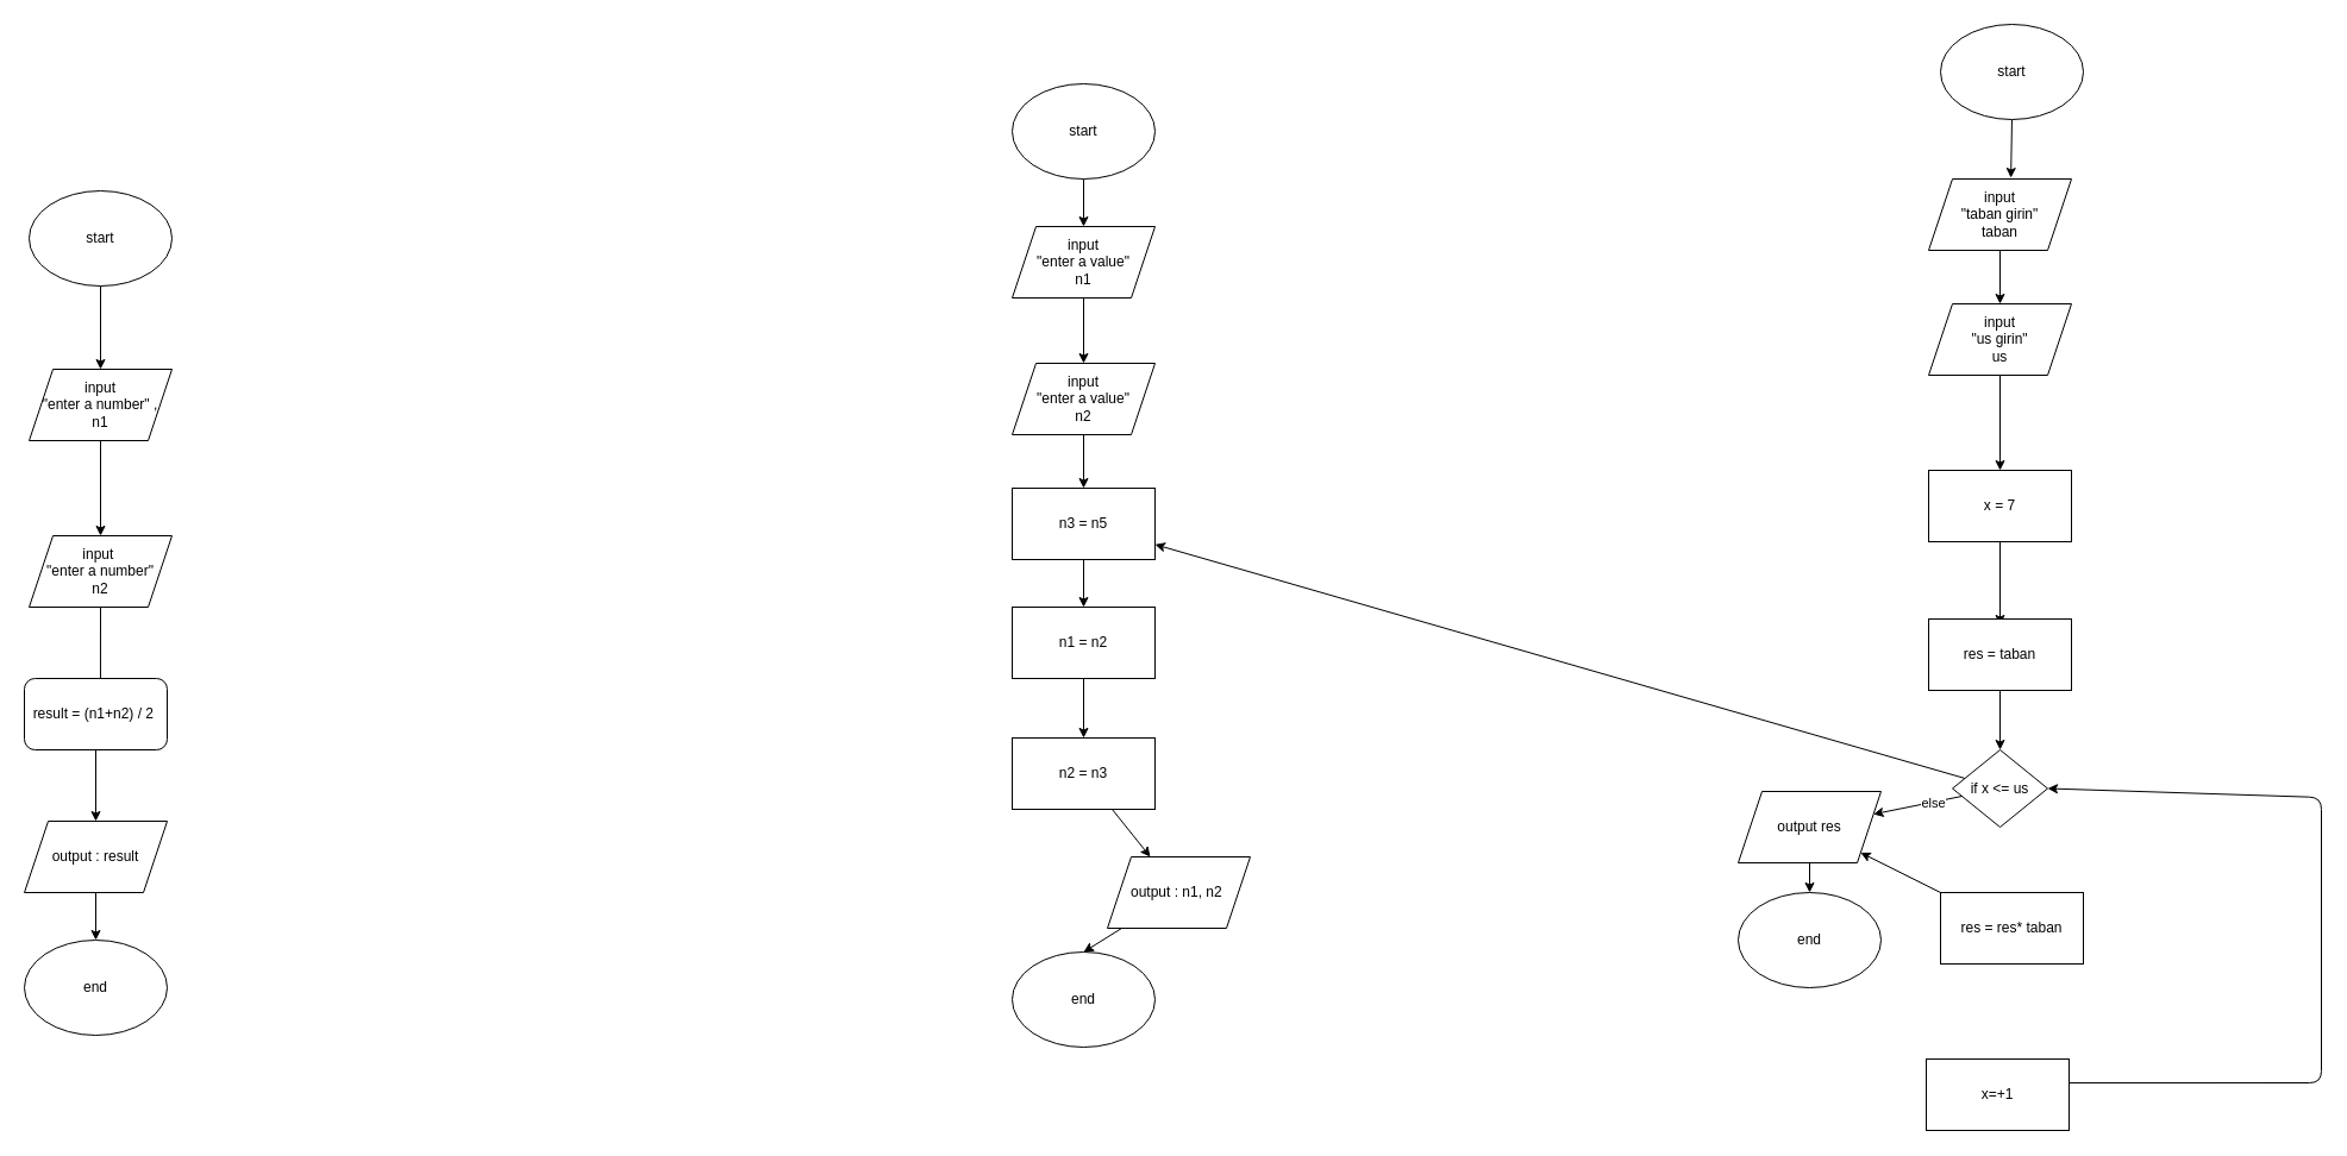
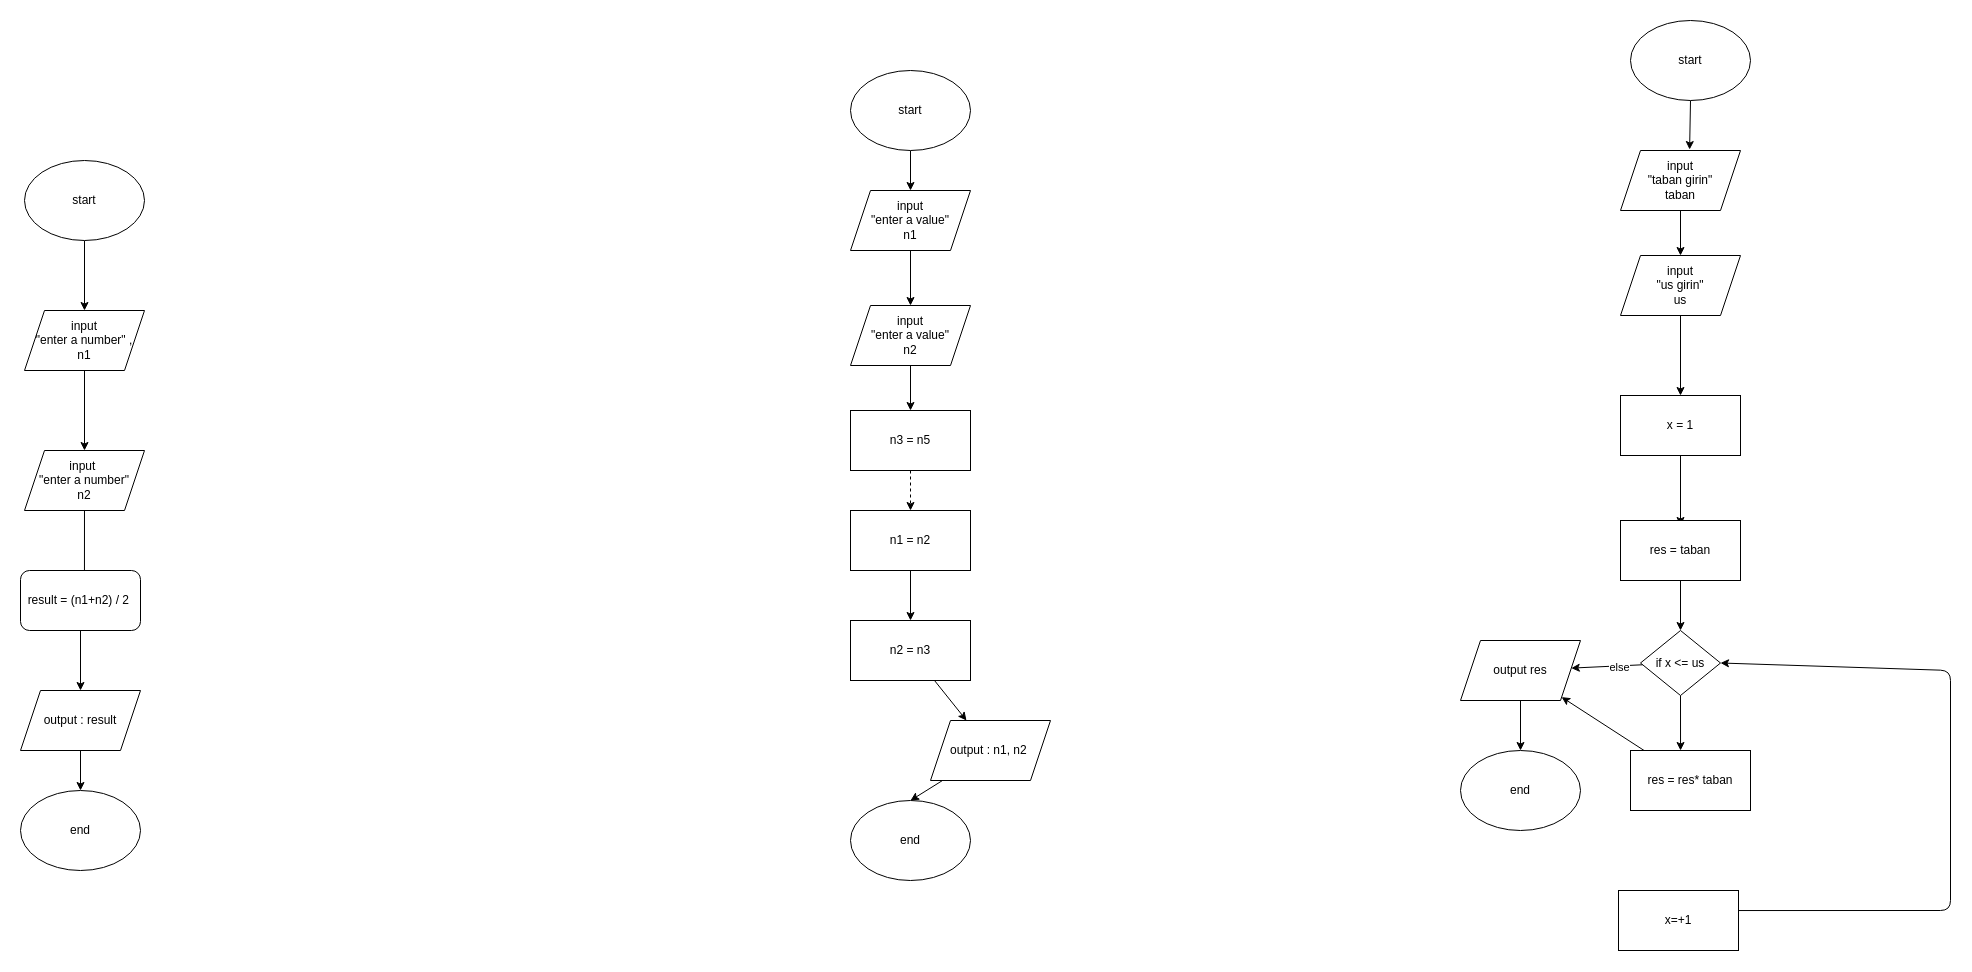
  <mxCell id="0" />
  <mxCell id="1" parent="0" />
  <mxCell id="2" style="edgeStyle=none;html=1;" edge="1" parent="1" source="3" target="5"><mxGeometry relative="1" as="geometry" /></mxCell>
  <mxCell id="3" value="start" style="ellipse;whiteSpace=wrap;html=1;" vertex="1" parent="1"><mxGeometry x="24" y="160" width="120" height="80" as="geometry" /></mxCell>
  <mxCell id="4" value="" style="edgeStyle=none;html=1;" edge="1" parent="1" source="5" target="7"><mxGeometry relative="1" as="geometry" /></mxCell>
  <mxCell id="5" value="input&lt;br&gt;&quot;enter a number&quot; ,&lt;br&gt;n1" style="shape=parallelogram;perimeter=parallelogramPerimeter;whiteSpace=wrap;html=1;fixedSize=1;" vertex="1" parent="1"><mxGeometry x="24" y="310" width="120" height="60" as="geometry" /></mxCell>
  <mxCell id="6" style="edgeStyle=none;html=1;entryX=0.533;entryY=0.167;entryDx=0;entryDy=0;entryPerimeter=0;" edge="1" parent="1" source="7" target="9"><mxGeometry relative="1" as="geometry" /></mxCell>
  <mxCell id="7" value="input&amp;nbsp;&lt;br&gt;&quot;enter a number&quot;&lt;br&gt;n2" style="shape=parallelogram;perimeter=parallelogramPerimeter;whiteSpace=wrap;html=1;fixedSize=1;" vertex="1" parent="1"><mxGeometry x="24" y="450" width="120" height="60" as="geometry" /></mxCell>
  <mxCell id="8" style="edgeStyle=none;html=1;entryX=0.5;entryY=0;entryDx=0;entryDy=0;" edge="1" parent="1" source="9" target="11"><mxGeometry relative="1" as="geometry" /></mxCell>
  <mxCell id="9" value="result = (n1+n2) / 2&amp;nbsp;" style="whiteSpace=wrap;html=1;rounded=1;" vertex="1" parent="1"><mxGeometry x="20" y="570" width="120" height="60" as="geometry" /></mxCell>
  <mxCell id="10" style="edgeStyle=none;html=1;entryX=0.5;entryY=0;entryDx=0;entryDy=0;" edge="1" parent="1" source="11" target="25"><mxGeometry relative="1" as="geometry" /></mxCell>
  <mxCell id="11" value="output : result" style="shape=parallelogram;perimeter=parallelogramPerimeter;whiteSpace=wrap;html=1;fixedSize=1;" vertex="1" parent="1"><mxGeometry x="20" y="690" width="120" height="60" as="geometry" /></mxCell>
  <mxCell id="12" style="edgeStyle=none;html=1;entryX=0.5;entryY=0;entryDx=0;entryDy=0;" edge="1" parent="1" source="13" target="15"><mxGeometry relative="1" as="geometry" /></mxCell>
  <mxCell id="13" value="start" style="ellipse;whiteSpace=wrap;html=1;" vertex="1" parent="1"><mxGeometry x="850" y="70" width="120" height="80" as="geometry" /></mxCell>
  <mxCell id="14" style="edgeStyle=none;html=1;entryX=0.5;entryY=0;entryDx=0;entryDy=0;" edge="1" parent="1" source="15" target="17"><mxGeometry relative="1" as="geometry" /></mxCell>
  <mxCell id="15" value="input&lt;br&gt;&quot;enter a value&quot;&lt;br&gt;n1" style="shape=parallelogram;perimeter=parallelogramPerimeter;whiteSpace=wrap;html=1;fixedSize=1;" vertex="1" parent="1"><mxGeometry x="850" y="190" width="120" height="60" as="geometry" /></mxCell>
  <mxCell id="16" value="" style="edgeStyle=none;html=1;" edge="1" parent="1" source="17" target="19"><mxGeometry relative="1" as="geometry" /></mxCell>
  <mxCell id="17" value="input&lt;br&gt;&quot;enter a value&quot;&lt;br&gt;n2" style="shape=parallelogram;perimeter=parallelogramPerimeter;whiteSpace=wrap;html=1;fixedSize=1;" vertex="1" parent="1"><mxGeometry x="850" y="305" width="120" height="60" as="geometry" /></mxCell>
- <mxCell id="18" style="edgeStyle=none;html=1;" edge="1" parent="1" source="19" target="21"><mxGeometry relative="1" as="geometry"><mxPoint x="910" y="570" as="targetPoint" /></mxGeometry></mxCell>
+ <mxCell id="18" style="edgeStyle=none;html=1;dashed=1;" edge="1" parent="1" source="19" target="21"><mxGeometry relative="1" as="geometry"><mxPoint x="910" y="570" as="targetPoint" /></mxGeometry></mxCell>
  <mxCell id="19" value="n3 = n5" style="whiteSpace=wrap;html=1;" vertex="1" parent="1"><mxGeometry x="850" y="410" width="120" height="60" as="geometry" /></mxCell>
  <mxCell id="20" style="edgeStyle=none;html=1;" edge="1" parent="1" source="21" target="23"><mxGeometry relative="1" as="geometry"><mxPoint x="910" y="650" as="targetPoint" /></mxGeometry></mxCell>
  <mxCell id="21" value="n1 = n2" style="rounded=0;whiteSpace=wrap;html=1;" vertex="1" parent="1"><mxGeometry x="850" y="510" width="120" height="60" as="geometry" /></mxCell>
  <mxCell id="22" style="edgeStyle=none;html=1;" edge="1" parent="1" source="23" target="27"><mxGeometry relative="1" as="geometry" /></mxCell>
  <mxCell id="23" value="n2 = n3" style="rounded=0;whiteSpace=wrap;html=1;" vertex="1" parent="1"><mxGeometry x="850" y="620" width="120" height="60" as="geometry" /></mxCell>
  <mxCell id="24" value="end" style="ellipse;whiteSpace=wrap;html=1;" vertex="1" parent="1"><mxGeometry x="850" y="800" width="120" height="80" as="geometry" /></mxCell>
  <mxCell id="25" value="end" style="ellipse;whiteSpace=wrap;html=1;" vertex="1" parent="1"><mxGeometry x="20" y="790" width="120" height="80" as="geometry" /></mxCell>
  <mxCell id="26" style="edgeStyle=none;html=1;entryX=0.5;entryY=0;entryDx=0;entryDy=0;" edge="1" parent="1" source="27" target="24"><mxGeometry relative="1" as="geometry" /></mxCell>
  <mxCell id="27" value="output : n1, n2&amp;nbsp;" style="shape=parallelogram;perimeter=parallelogramPerimeter;whiteSpace=wrap;html=1;fixedSize=1;" vertex="1" parent="1"><mxGeometry x="930" y="720" width="120" height="60" as="geometry" /></mxCell>
  <mxCell id="28" style="edgeStyle=none;html=1;entryX=0.576;entryY=-0.016;entryDx=0;entryDy=0;entryPerimeter=0;" edge="1" parent="1" source="29" target="31"><mxGeometry relative="1" as="geometry" /></mxCell>
  <mxCell id="29" value="start" style="ellipse;whiteSpace=wrap;html=1;" vertex="1" parent="1"><mxGeometry x="1630" y="20" width="120" height="80" as="geometry" /></mxCell>
  <mxCell id="30" style="edgeStyle=none;html=1;" edge="1" parent="1" source="31" target="33"><mxGeometry relative="1" as="geometry" /></mxCell>
  <mxCell id="31" value="input&lt;br&gt;&quot;taban girin&quot;&lt;br&gt;taban&lt;span style=&quot;color: rgba(0, 0, 0, 0); font-family: monospace; font-size: 0px; text-align: start;&quot;&gt;%3CmxGraphModel%3E%3Croot%3E%3CmxCell%20id%3D%220%22%2F%3E%3CmxCell%20id%3D%221%22%20parent%3D%220%22%2F%3E%3CmxCell%20id%3D%222%22%20value%3D%22input%26lt%3Bbr%26gt%3B%26quot%3Benter%20a%20value%26quot%3B%26lt%3Bbr%26gt%3Bn1%22%20style%3D%22shape%3Dparallelogram%3Bperimeter%3DparallelogramPerimeter%3BwhiteSpace%3Dwrap%3Bhtml%3D1%3BfixedSize%3D1%3B%22%20vertex%3D%221%22%20parent%3D%221%22%3E%3CmxGeometry%20x%3D%221181%22%20y%3D%22420%22%20width%3D%22120%22%20height%3D%2260%22%20as%3D%22geometry%22%2F%3E%3C%2FmxCell%3E%3C%2Froot%3E%3C%2FmxGraphModel%3E&lt;/span&gt;" style="shape=parallelogram;perimeter=parallelogramPerimeter;whiteSpace=wrap;html=1;fixedSize=1;" vertex="1" parent="1"><mxGeometry x="1620" y="150" width="120" height="60" as="geometry" /></mxCell>
  <mxCell id="32" value="" style="edgeStyle=none;html=1;" edge="1" parent="1" source="33" target="35"><mxGeometry relative="1" as="geometry" /></mxCell>
  <mxCell id="33" value="input&lt;br&gt;&quot;us girin&quot;&lt;br&gt;us" style="shape=parallelogram;perimeter=parallelogramPerimeter;whiteSpace=wrap;html=1;fixedSize=1;" vertex="1" parent="1"><mxGeometry x="1620" y="255" width="120" height="60" as="geometry" /></mxCell>
  <mxCell id="34" value="" style="edgeStyle=none;html=1;" edge="1" parent="1" source="35"><mxGeometry relative="1" as="geometry"><mxPoint x="1680" y="525" as="targetPoint" /></mxGeometry></mxCell>
- <mxCell id="35" value="x = 7" style="whiteSpace=wrap;html=1;" vertex="1" parent="1"><mxGeometry x="1620" y="395" width="120" height="60" as="geometry" /></mxCell>
- <mxCell id="36" style="edgeStyle=none;html=1;" edge="1" parent="1" source="39" target="19"><mxGeometry relative="1" as="geometry" /></mxCell>
+ <mxCell id="35" value="x = 1" style="whiteSpace=wrap;html=1;" vertex="1" parent="1"><mxGeometry x="1620" y="395" width="120" height="60" as="geometry" /></mxCell>
+ <mxCell id="36" style="edgeStyle=none;html=1;entryX=0.417;entryY=0;entryDx=0;entryDy=0;entryPerimeter=0;" edge="1" parent="1" source="39" target="43"><mxGeometry relative="1" as="geometry" /></mxCell>
  <mxCell id="37" value="" style="edgeStyle=none;html=1;" edge="1" parent="1" source="39" target="47"><mxGeometry relative="1" as="geometry" /></mxCell>
  <mxCell id="38" value="else" style="edgeLabel;html=1;align=center;verticalAlign=middle;resizable=0;points=[];" vertex="1" connectable="0" parent="37"><mxGeometry x="-0.337" y="1" relative="1" as="geometry"><mxPoint as="offset" /></mxGeometry></mxCell>
  <mxCell id="39" value="if x &amp;lt;= us" style="rhombus;whiteSpace=wrap;html=1;" vertex="1" parent="1"><mxGeometry x="1640" y="630" width="80" height="65" as="geometry" /></mxCell>
  <mxCell id="40" style="edgeStyle=none;html=1;" edge="1" parent="1" source="41" target="39"><mxGeometry relative="1" as="geometry" /></mxCell>
  <mxCell id="41" value="res = taban" style="rounded=0;whiteSpace=wrap;html=1;" vertex="1" parent="1"><mxGeometry x="1620" y="520" width="120" height="60" as="geometry" /></mxCell>
  <mxCell id="42" value="" style="edgeStyle=none;html=1;" edge="1" parent="1" source="43" target="47"><mxGeometry relative="1" as="geometry"><mxPoint x="1690" y="880" as="targetPoint" /></mxGeometry></mxCell>
  <mxCell id="43" value="res = res* taban" style="rounded=0;whiteSpace=wrap;html=1;" vertex="1" parent="1"><mxGeometry x="1630" y="750" width="120" height="60" as="geometry" /></mxCell>
  <mxCell id="44" style="edgeStyle=none;html=1;entryX=1;entryY=0.5;entryDx=0;entryDy=0;exitX=0.993;exitY=0.334;exitDx=0;exitDy=0;exitPerimeter=0;" edge="1" parent="1" source="45" target="39"><mxGeometry relative="1" as="geometry"><mxPoint x="1920" y="690" as="targetPoint" /><mxPoint x="1750" y="910" as="sourcePoint" /><Array as="points"><mxPoint x="1950" y="910" /><mxPoint x="1950" y="670" /></Array></mxGeometry></mxCell>
  <mxCell id="45" value="x=+1" style="whiteSpace=wrap;html=1;rounded=0;" vertex="1" parent="1"><mxGeometry x="1618" y="890" width="120" height="60" as="geometry" /></mxCell>
  <mxCell id="46" style="edgeStyle=none;html=1;entryX=0.5;entryY=0;entryDx=0;entryDy=0;" edge="1" parent="1" source="47" target="48"><mxGeometry relative="1" as="geometry" /></mxCell>
- <mxCell id="47" value="output res" style="shape=parallelogram;perimeter=parallelogramPerimeter;whiteSpace=wrap;html=1;fixedSize=1;" vertex="1" parent="1"><mxGeometry x="1460" y="665" width="120" height="60" as="geometry" /></mxCell>
+ <mxCell id="47" value="output res" style="shape=parallelogram;perimeter=parallelogramPerimeter;whiteSpace=wrap;html=1;fixedSize=1;" vertex="1" parent="1"><mxGeometry x="1460" y="640" width="120" height="60" as="geometry" /></mxCell>
  <mxCell id="48" value="end" style="ellipse;whiteSpace=wrap;html=1;" vertex="1" parent="1"><mxGeometry x="1460" y="750" width="120" height="80" as="geometry" /></mxCell>
